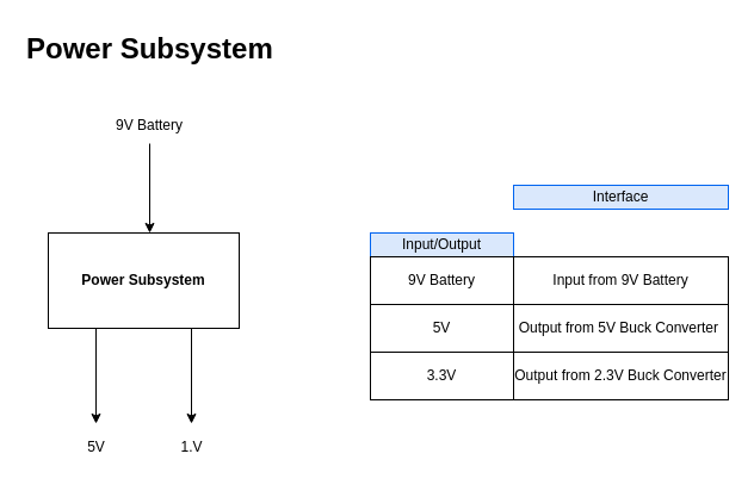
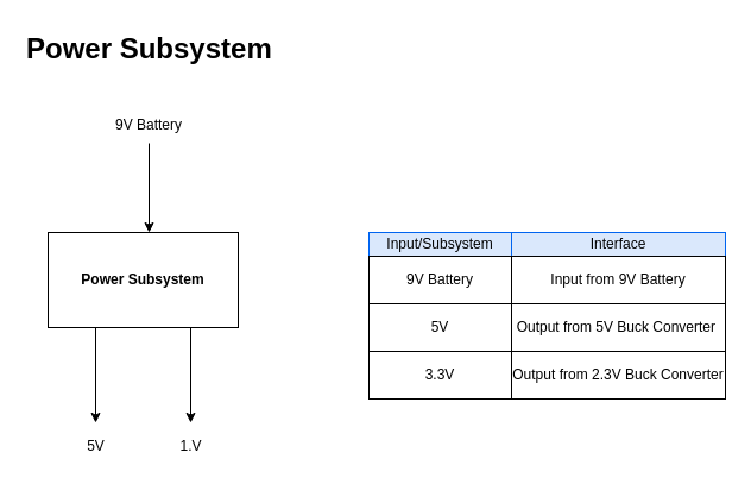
  <mxCell id="0" />
  <mxCell id="1" parent="0" />
  <mxCell id="2" value="&lt;b&gt;Power Subsystem&lt;/b&gt;" style="rounded=0;whiteSpace=wrap;html=1;" vertex="1" parent="1"><mxGeometry x="40" y="195" width="160" height="80" as="geometry" /></mxCell>
  <mxCell id="3" value="&lt;h1 style=&quot;margin-top: 0px;&quot;&gt;Power Subsystem&lt;/h1&gt;" style="text;html=1;whiteSpace=wrap;overflow=hidden;rounded=0;" vertex="1" parent="1"><mxGeometry x="20" y="20" width="230" height="40" as="geometry" /></mxCell>
  <mxCell id="4" value="" style="endArrow=classic;html=1;rounded=0;exitX=0.25;exitY=1;exitDx=0;exitDy=0;" edge="1" parent="1" source="2"><mxGeometry width="50" height="50" relative="1" as="geometry"><mxPoint x="320" y="305" as="sourcePoint" /><mxPoint x="80" y="355" as="targetPoint" /></mxGeometry></mxCell>
  <mxCell id="5" value="" style="endArrow=classic;html=1;rounded=0;exitX=0.75;exitY=1;exitDx=0;exitDy=0;" edge="1" parent="1" source="2"><mxGeometry width="50" height="50" relative="1" as="geometry"><mxPoint x="160" y="275" as="sourcePoint" /><mxPoint x="160" y="355" as="targetPoint" /></mxGeometry></mxCell>
  <mxCell id="6" value="5V" style="text;html=1;align=center;verticalAlign=middle;resizable=0;points=[];autosize=1;strokeColor=none;fillColor=none;" vertex="1" parent="1"><mxGeometry x="60" y="360" width="40" height="30" as="geometry" /></mxCell>
  <mxCell id="7" value="1.V" style="text;html=1;align=center;verticalAlign=middle;resizable=0;points=[];autosize=1;strokeColor=none;fillColor=none;" vertex="1" parent="1"><mxGeometry x="140" y="360" width="40" height="30" as="geometry" /></mxCell>
  <mxCell id="8" style="edgeStyle=orthogonalEdgeStyle;rounded=0;orthogonalLoop=1;jettySize=auto;html=1;exitX=0.5;exitY=1;exitDx=0;exitDy=0;entryX=0.25;entryY=0;entryDx=0;entryDy=0;" edge="1" parent="1" source="9"><mxGeometry relative="1" as="geometry"><mxPoint x="125" y="195" as="targetPoint" /></mxGeometry></mxCell>
  <mxCell id="9" value="9V Battery" style="text;html=1;align=center;verticalAlign=middle;whiteSpace=wrap;rounded=0;" vertex="1" parent="1"><mxGeometry x="95" y="90" width="60" height="30" as="geometry" /></mxCell>
- <mxCell id="10" value="Input/Output" style="rounded=0;whiteSpace=wrap;html=1;align=center;fillColor=#dae8fc;strokeColor=light-dark(#0064f0, #5c79a3);" vertex="1" parent="1"><mxGeometry x="310" y="195" width="120" height="20" as="geometry" /></mxCell>
- <mxCell id="11" value="Interface" style="rounded=0;whiteSpace=wrap;html=1;align=center;fillColor=#dae8fc;strokeColor=light-dark(#0064F0,#5C79A3);" vertex="1" parent="1"><mxGeometry x="430" y="155" width="180" height="20" as="geometry" /></mxCell>
+ <mxCell id="10" value="Input/Subsystem" style="rounded=0;whiteSpace=wrap;html=1;align=center;fillColor=#dae8fc;strokeColor=light-dark(#0064f0, #5c79a3);" vertex="1" parent="1"><mxGeometry x="310" y="195" width="120" height="20" as="geometry" /></mxCell>
+ <mxCell id="11" value="Interface" style="rounded=0;whiteSpace=wrap;html=1;align=center;fillColor=#dae8fc;strokeColor=light-dark(#0064F0,#5C79A3);" vertex="1" parent="1"><mxGeometry x="430" y="195" width="180" height="20" as="geometry" /></mxCell>
  <mxCell id="12" value="9V Battery" style="rounded=0;whiteSpace=wrap;html=1;" vertex="1" parent="1"><mxGeometry x="310" y="215" width="120" height="40" as="geometry" /></mxCell>
  <mxCell id="13" value="Input from 9V Battery" style="rounded=0;whiteSpace=wrap;html=1;" vertex="1" parent="1"><mxGeometry x="430" y="215" width="180" height="40" as="geometry" /></mxCell>
  <mxCell id="14" value="5V" style="rounded=0;whiteSpace=wrap;html=1;" vertex="1" parent="1"><mxGeometry x="310" y="255" width="120" height="40" as="geometry" /></mxCell>
  <mxCell id="15" value="Output from 5V Buck Converter&amp;nbsp;" style="rounded=0;whiteSpace=wrap;html=1;" vertex="1" parent="1"><mxGeometry x="430" y="255" width="180" height="40" as="geometry" /></mxCell>
  <mxCell id="16" value="3.3V" style="rounded=0;whiteSpace=wrap;html=1;" vertex="1" parent="1"><mxGeometry x="310" y="295" width="120" height="40" as="geometry" /></mxCell>
  <mxCell id="17" value="Output from 2.3V Buck Converter" style="rounded=0;whiteSpace=wrap;html=1;" vertex="1" parent="1"><mxGeometry x="430" y="295" width="180" height="40" as="geometry" /></mxCell>
